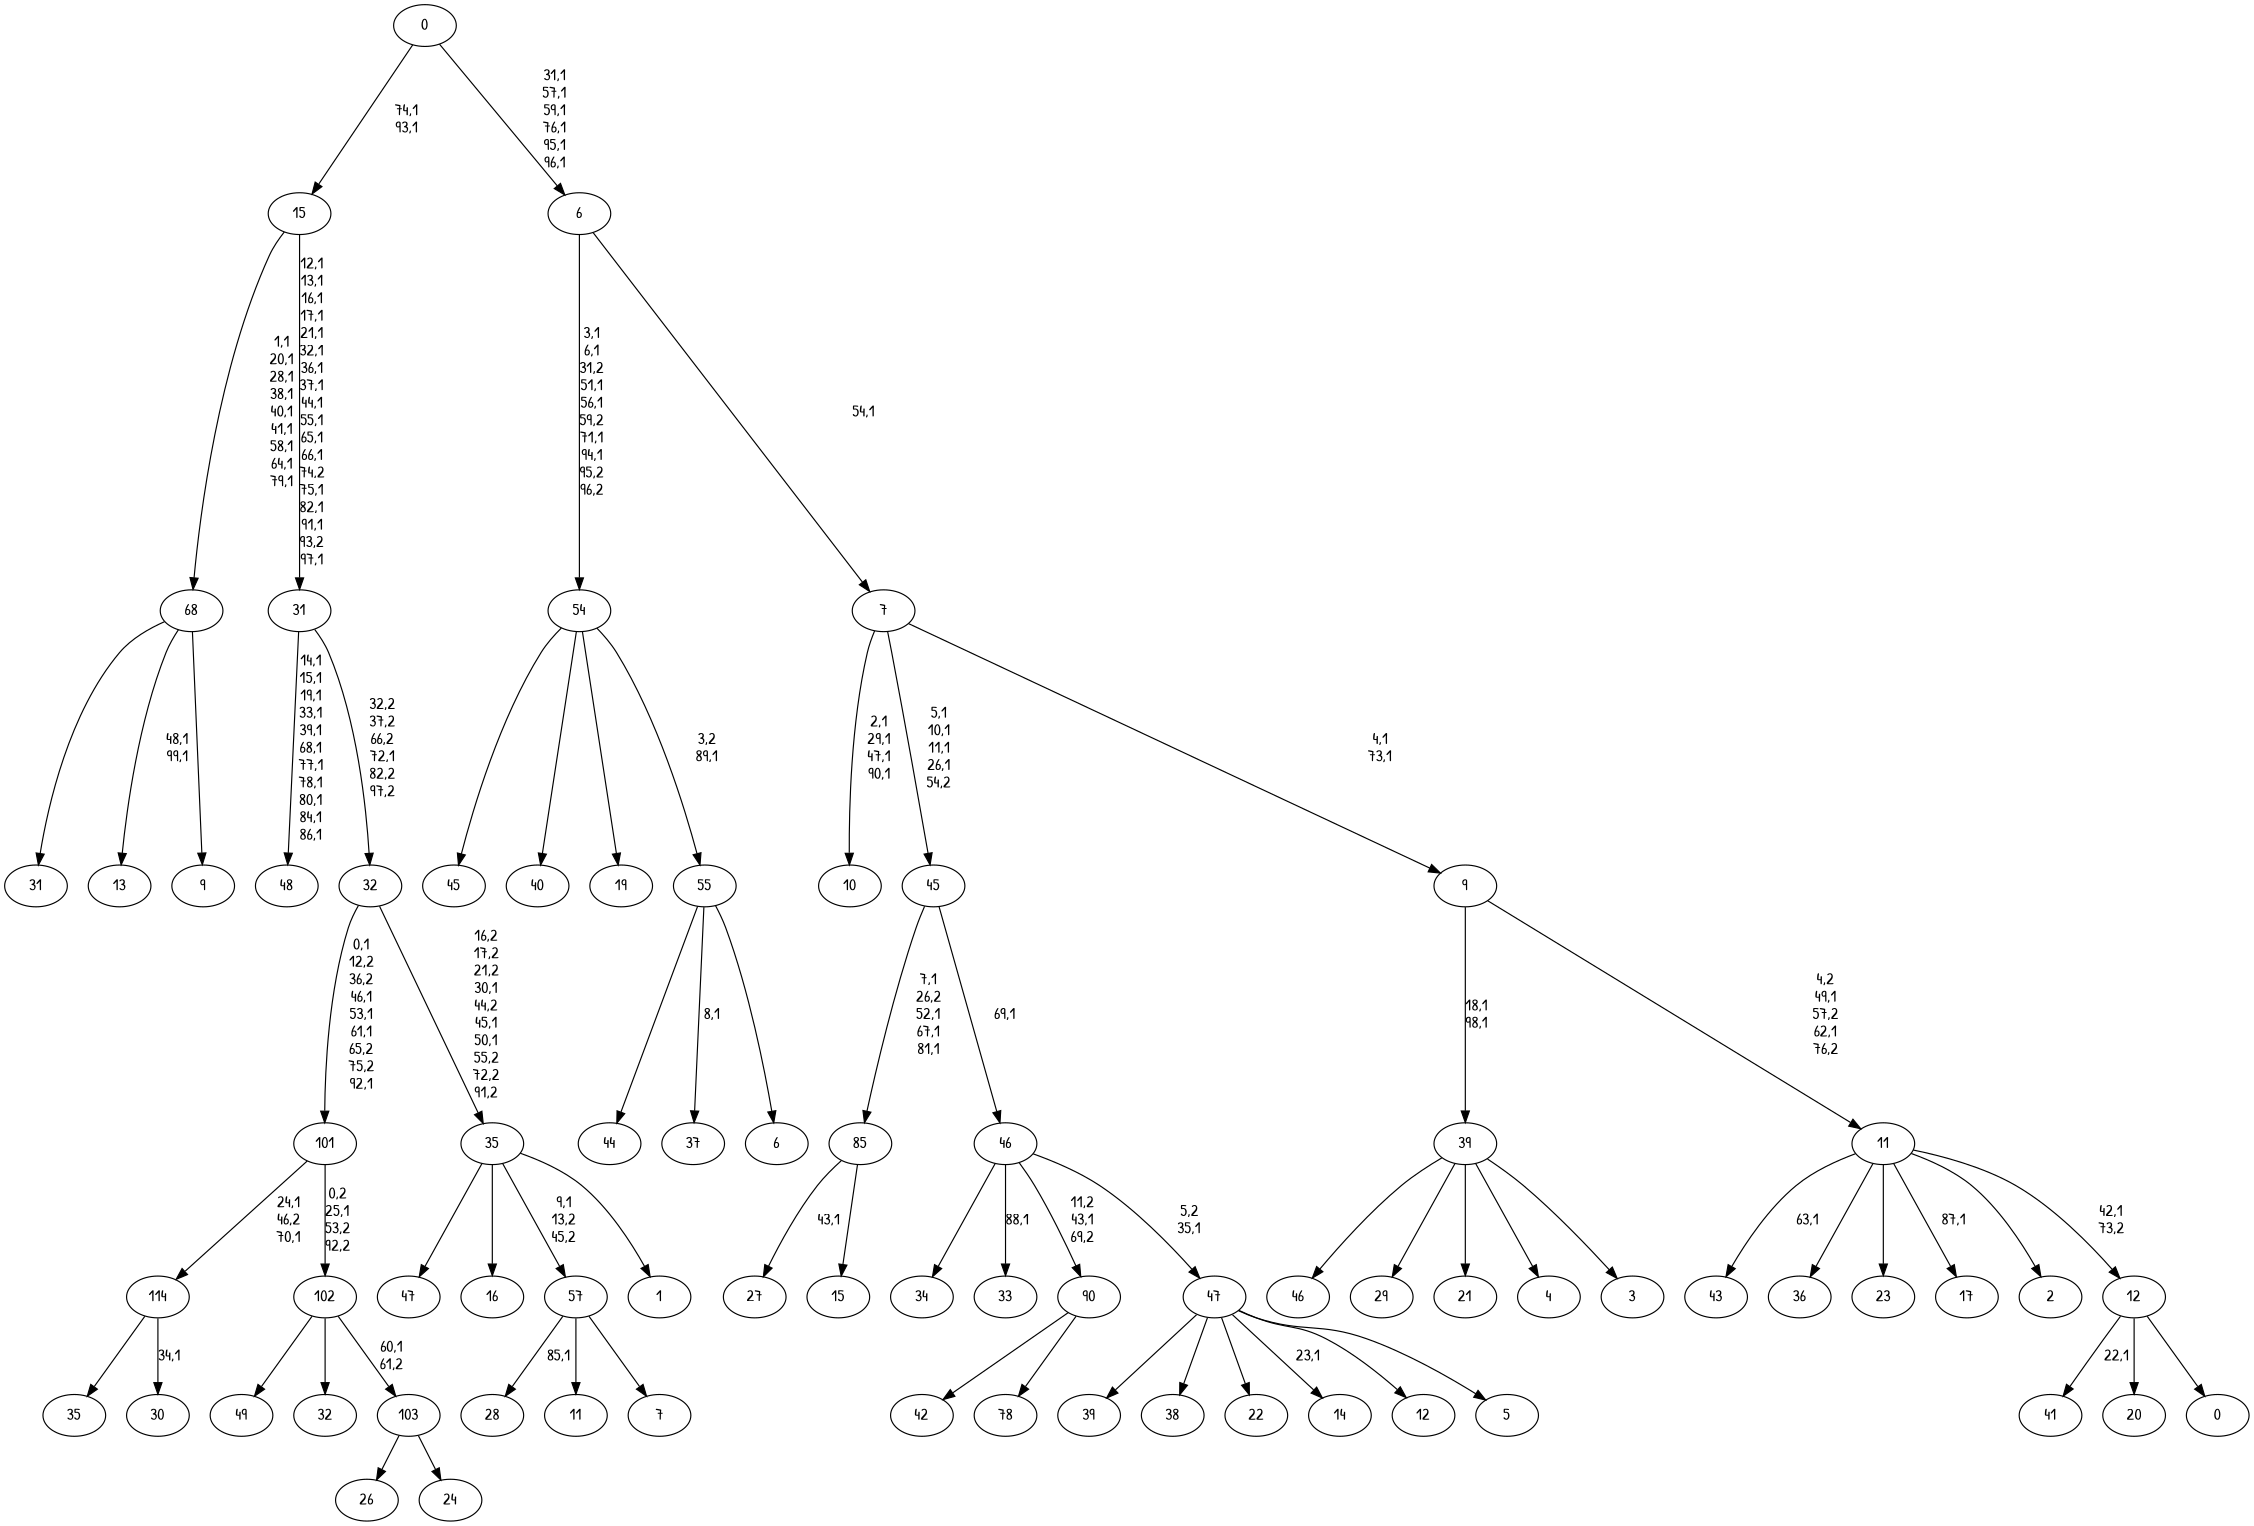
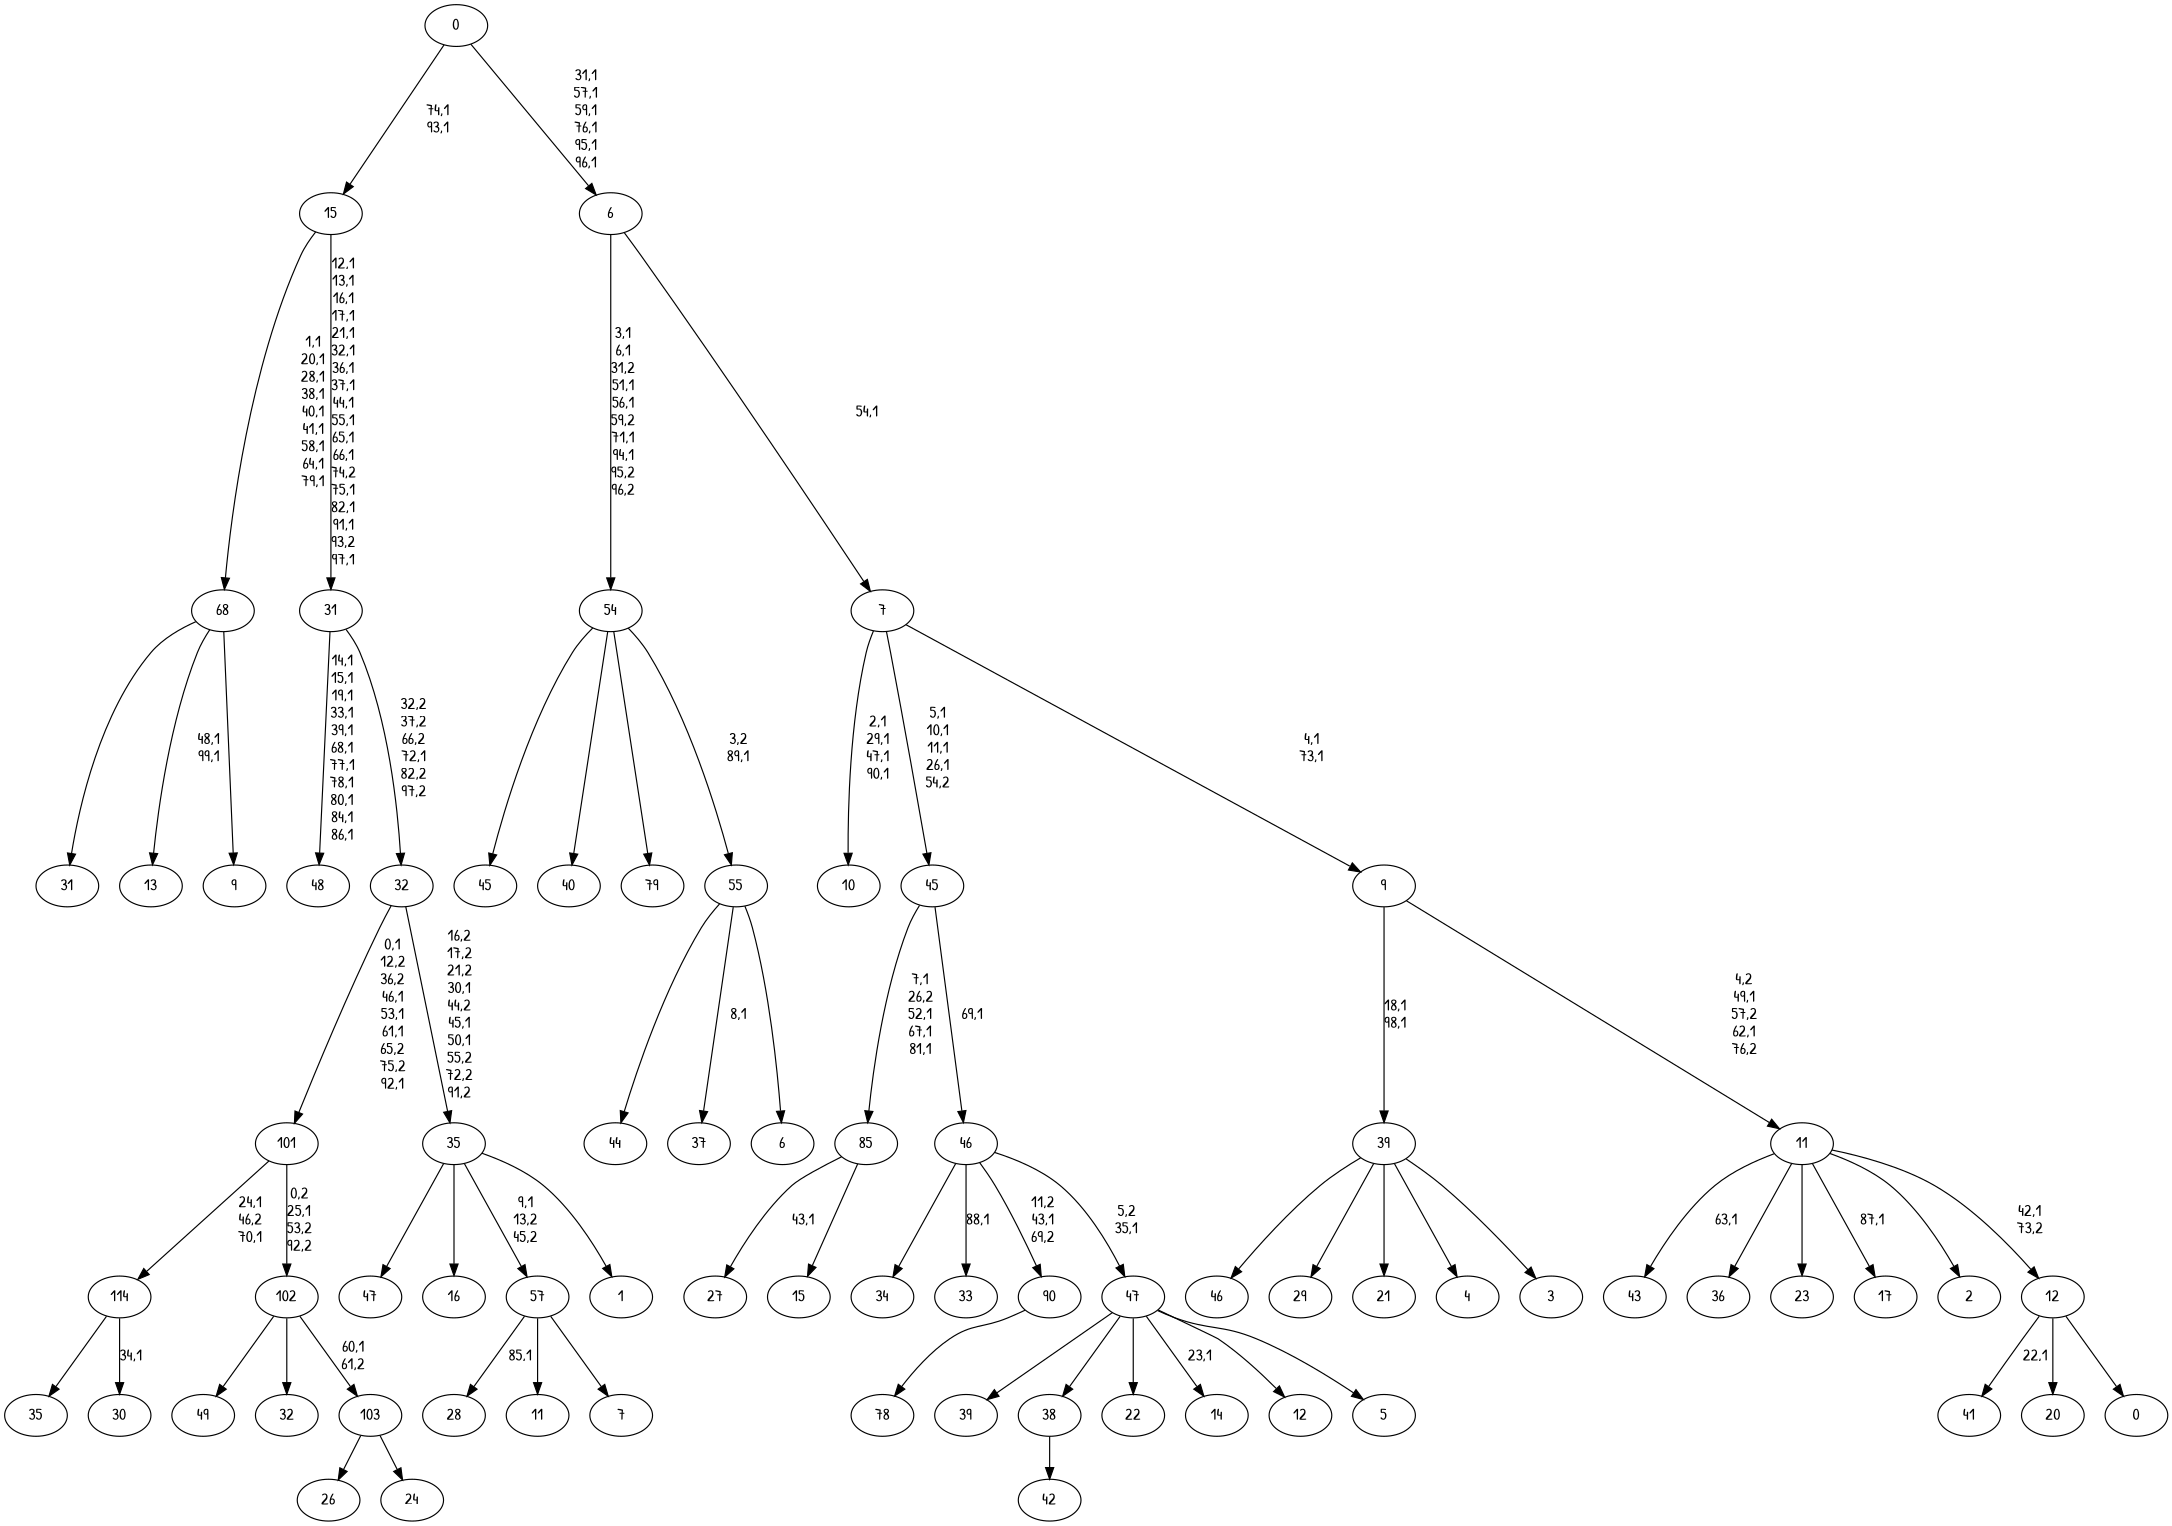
  digraph {
    fontname="Patrick Hand"
    node [fontname="Patrick Hand"]
    edge [fontname="Patrick Hand"]
    n1 [label=49]
    n2 [label=48]
    n3 [label=47]
    n4 [label=46]
    n5 [label=45]
    n6 [label=44]
    n7 [label=43]
    n8 [label=42]
    n9 [label=41]
    n10 [label=40]
    n11 [label=39]
    n12 [label=38]
    n13 [label=37]
    n14 [label=36]
    n15 [label=35]
    n16 [label=34]
    n17 [label=33]
    n18 [label=32]
    n19 [label=31]
    n20 [label=30]
    114
    n22 [label=29]
    n23 [label=28]
    n24 [label=27]
    n25 [label=26]
    n26 [label=24]
    103
    102
    101
    n30 [label=23]
    n31 [label=22]
    n32 [label=21]
    n33 [label=20]
-   n34 [label=19]
+   n34 [label=79]
    n35 [label=78]
    90
    n37 [label=17]
    n38 [label=16]
    n39 [label=15]
    85
    n41 [label=14]
    n42 [label=13]
    n43 [label=12]
    n44 [label=11]
    n45 [label=10]
    n46 [label=9]
    68
    n48 [label=7]
    57
    n50 [label=6]
    55
    54
    n53 [label=5]
    47
    46
    45
    n57 [label=4]
    n58 [label=3]
    39
    n60 [label=2]
    n61 [label=1]
    35
    32
    31
    15
    n66 [label=0]
    12
    11
    9
    7
    6
    0
    114 -> n15
    114 -> n20 [label="34,1"]
    103 -> n25
    103 -> n26
    102 -> n1
    102 -> n18
    102 -> 103 [label="60,1\n61,2"]
    101 -> 114 [label="24,1\n46,2\n70,1"]
    101 -> 102 [label="0,2\n25,1\n53,2\n92,2"]
-   90 -> n8
+   n12 -> n8
    90 -> n35
    85 -> n24 [label="43,1"]
    85 -> n39
    68 -> n19
    68 -> n42 [label="48,1\n99,1"]
    68 -> n46
    57 -> n23 [label="85,1"]
    57 -> n44
    57 -> n48
    55 -> n6
    55 -> n13 [label="8,1"]
    55 -> n50
    54 -> n5
    54 -> n10
    54 -> n34
    54 -> 55 [label="3,2\n89,1"]
    47 -> n11
    47 -> n12
    47 -> n31
    47 -> n41 [label="23,1"]
    47 -> n43
    47 -> n53
    46 -> n16
    46 -> n17 [label="88,1"]
    46 -> 90 [label="11,2\n43,1\n69,2"]
    46 -> 47 [label="5,2\n35,1"]
    45 -> 85 [label="7,1\n26,2\n52,1\n67,1\n81,1"]
    45 -> 46 [label="69,1"]
    39 -> n4
    39 -> n22
    39 -> n32
    39 -> n57
    39 -> n58
    35 -> n3
    35 -> n38
    35 -> 57 [label="9,1\n13,2\n45,2"]
    35 -> n61
    32 -> 101 [label="0,1\n12,2\n36,2\n46,1\n53,1\n61,1\n65,2\n75,2\n92,1"]
    32 -> 35 [label="16,2\n17,2\n21,2\n30,1\n44,2\n45,1\n50,1\n55,2\n72,2\n91,2"]
    31 -> n2 [label="14,1\n15,1\n19,1\n33,1\n39,1\n68,1\n77,1\n78,1\n80,1\n84,1\n86,1"]
    31 -> 32 [label="32,2\n37,2\n66,2\n72,1\n82,2\n97,2"]
    15 -> 68 [label="1,1\n20,1\n28,1\n38,1\n40,1\n41,1\n58,1\n64,1\n79,1"]
    15 -> 31 [label="12,1\n13,1\n16,1\n17,1\n21,1\n32,1\n36,1\n37,1\n44,1\n55,1\n65,1\n66,1\n74,2\n75,1\n82,1\n91,1\n93,2\n97,1"]
    12 -> n9 [label="22,1"]
    12 -> n33
    12 -> n66
    11 -> n7 [label="63,1"]
    11 -> n14
    11 -> n30
    11 -> n37 [label="87,1"]
    11 -> n60
    11 -> 12 [label="42,1\n73,2"]
    9 -> 39 [label="18,1\n98,1"]
    9 -> 11 [label="4,2\n49,1\n57,2\n62,1\n76,2"]
    7 -> n45 [label="2,1\n29,1\n47,1\n90,1"]
    7 -> 45 [label="5,1\n10,1\n11,1\n26,1\n54,2"]
    7 -> 9 [label="4,1\n73,1"]
    6 -> 54 [label="3,1\n6,1\n31,2\n51,1\n56,1\n59,2\n71,1\n94,1\n95,2\n96,2"]
    6 -> 7 [label="54,1"]
    0 -> 15 [label="74,1\n93,1"]
    0 -> 6 [label="31,1\n57,1\n59,1\n76,1\n95,1\n96,1"]
  }
